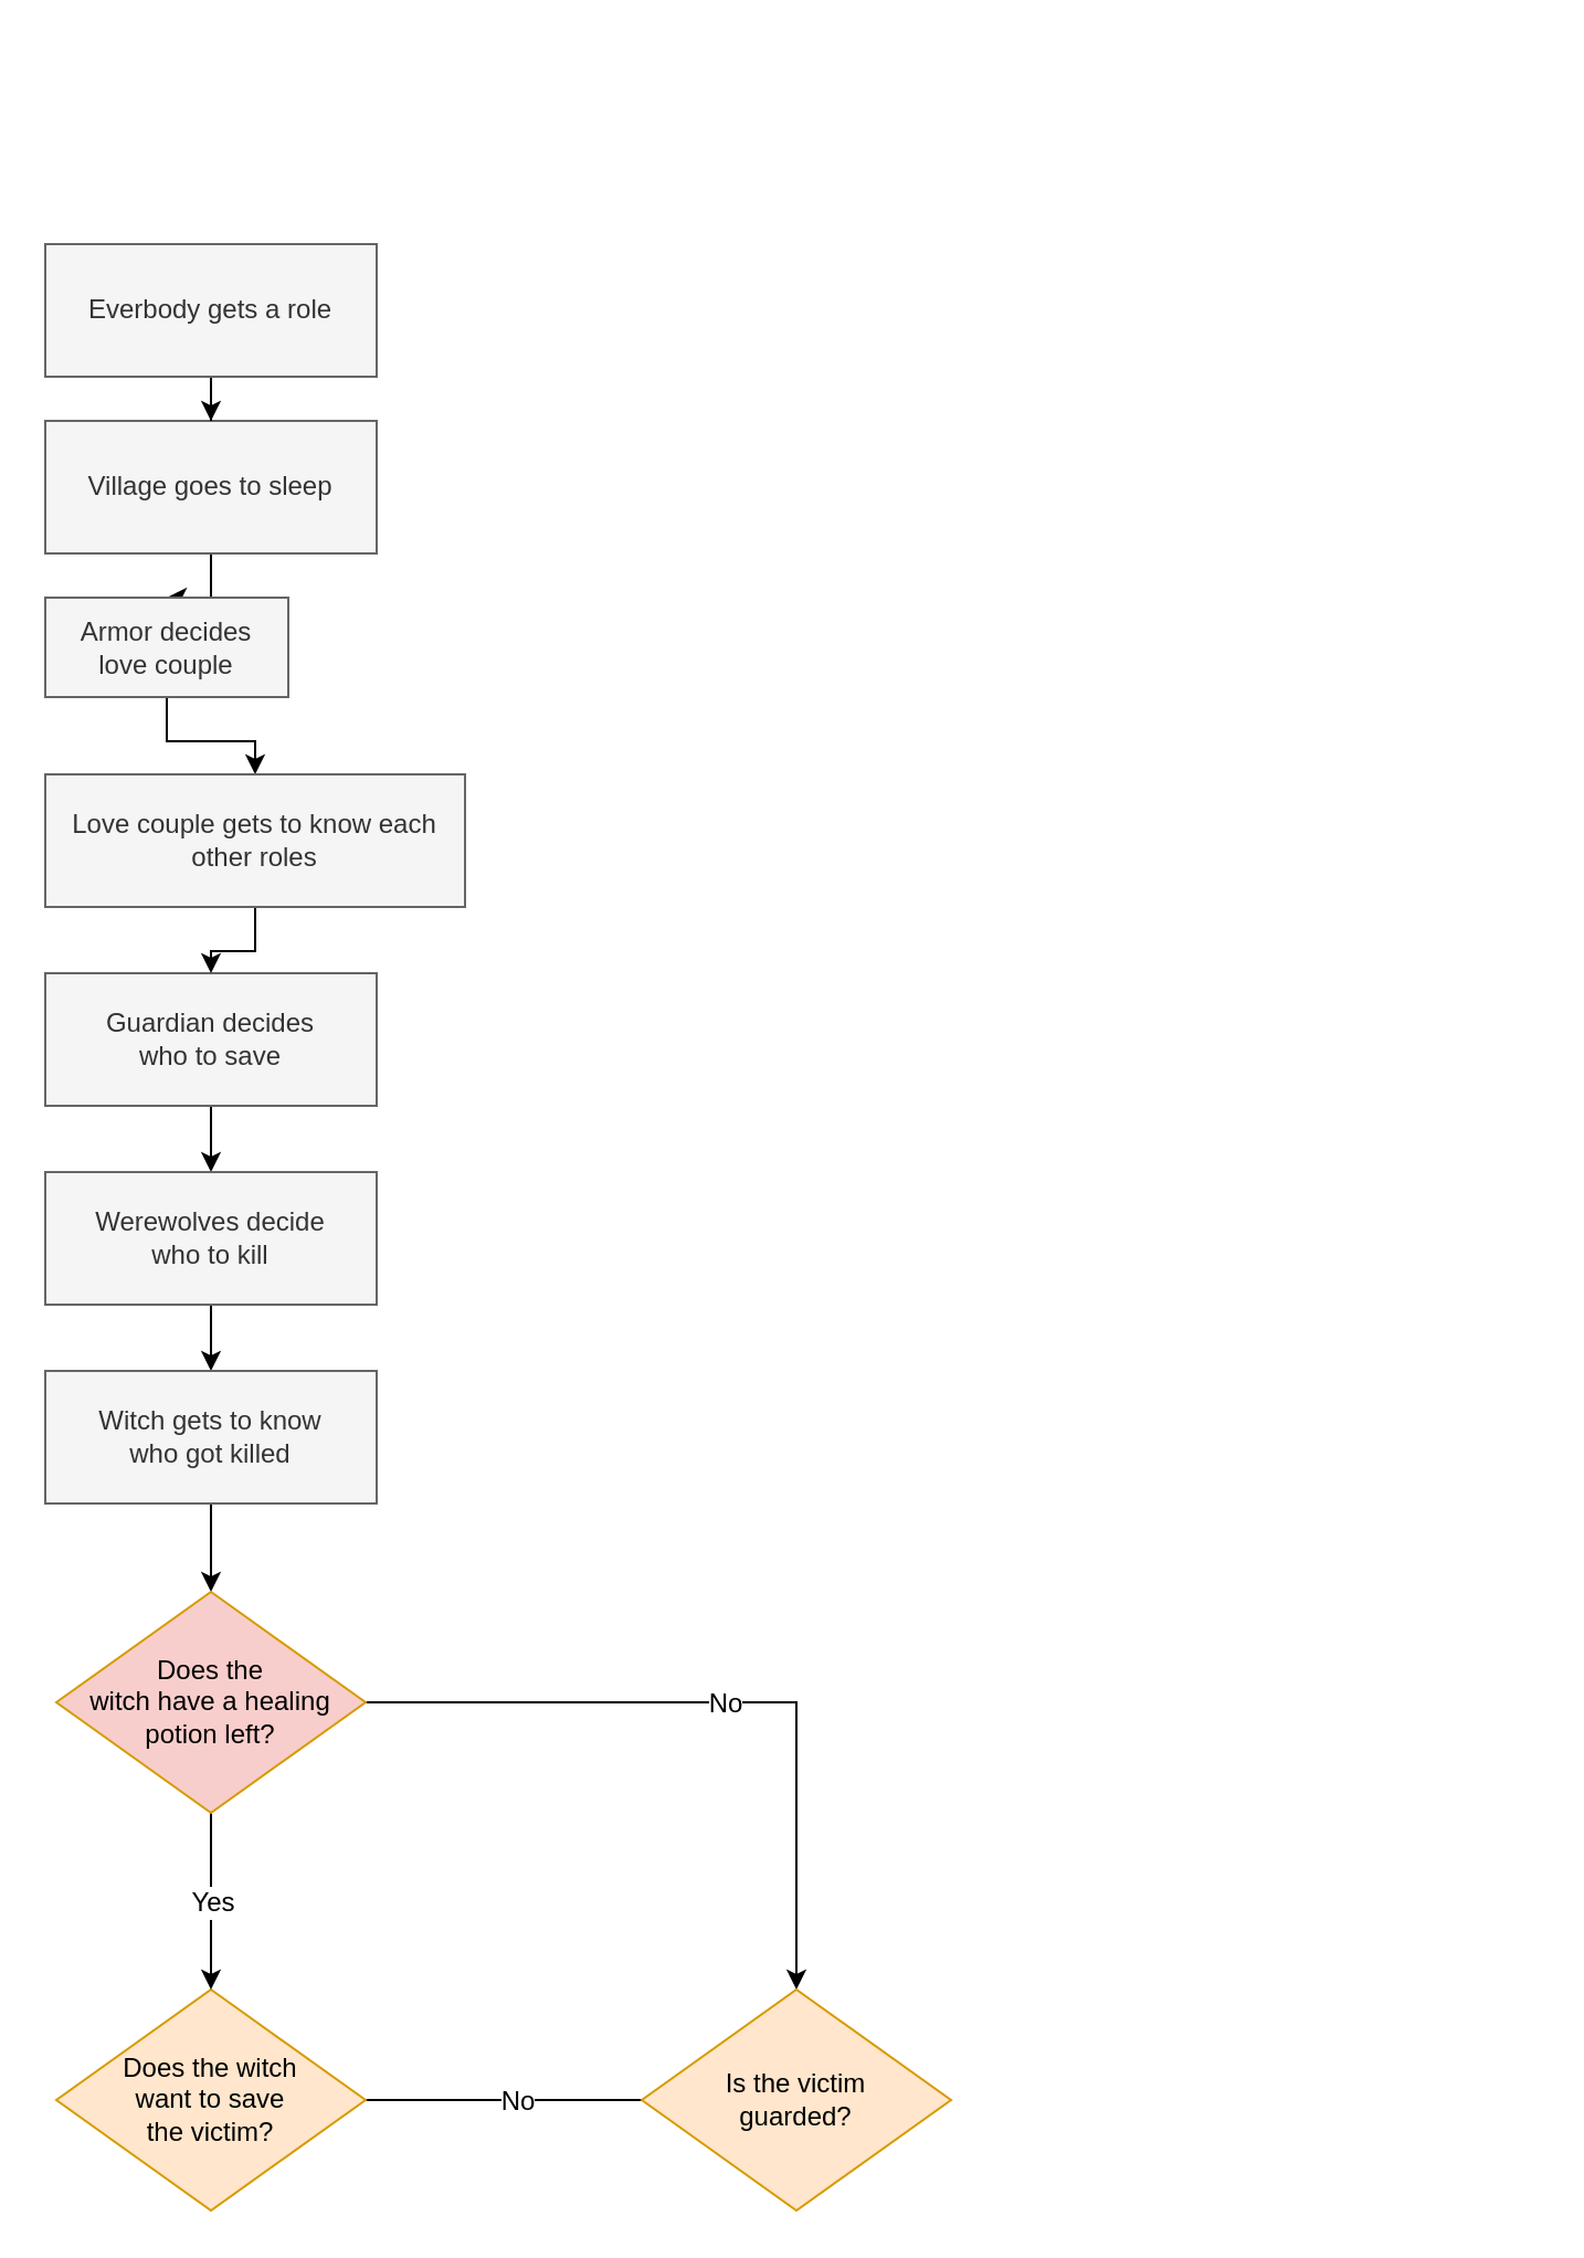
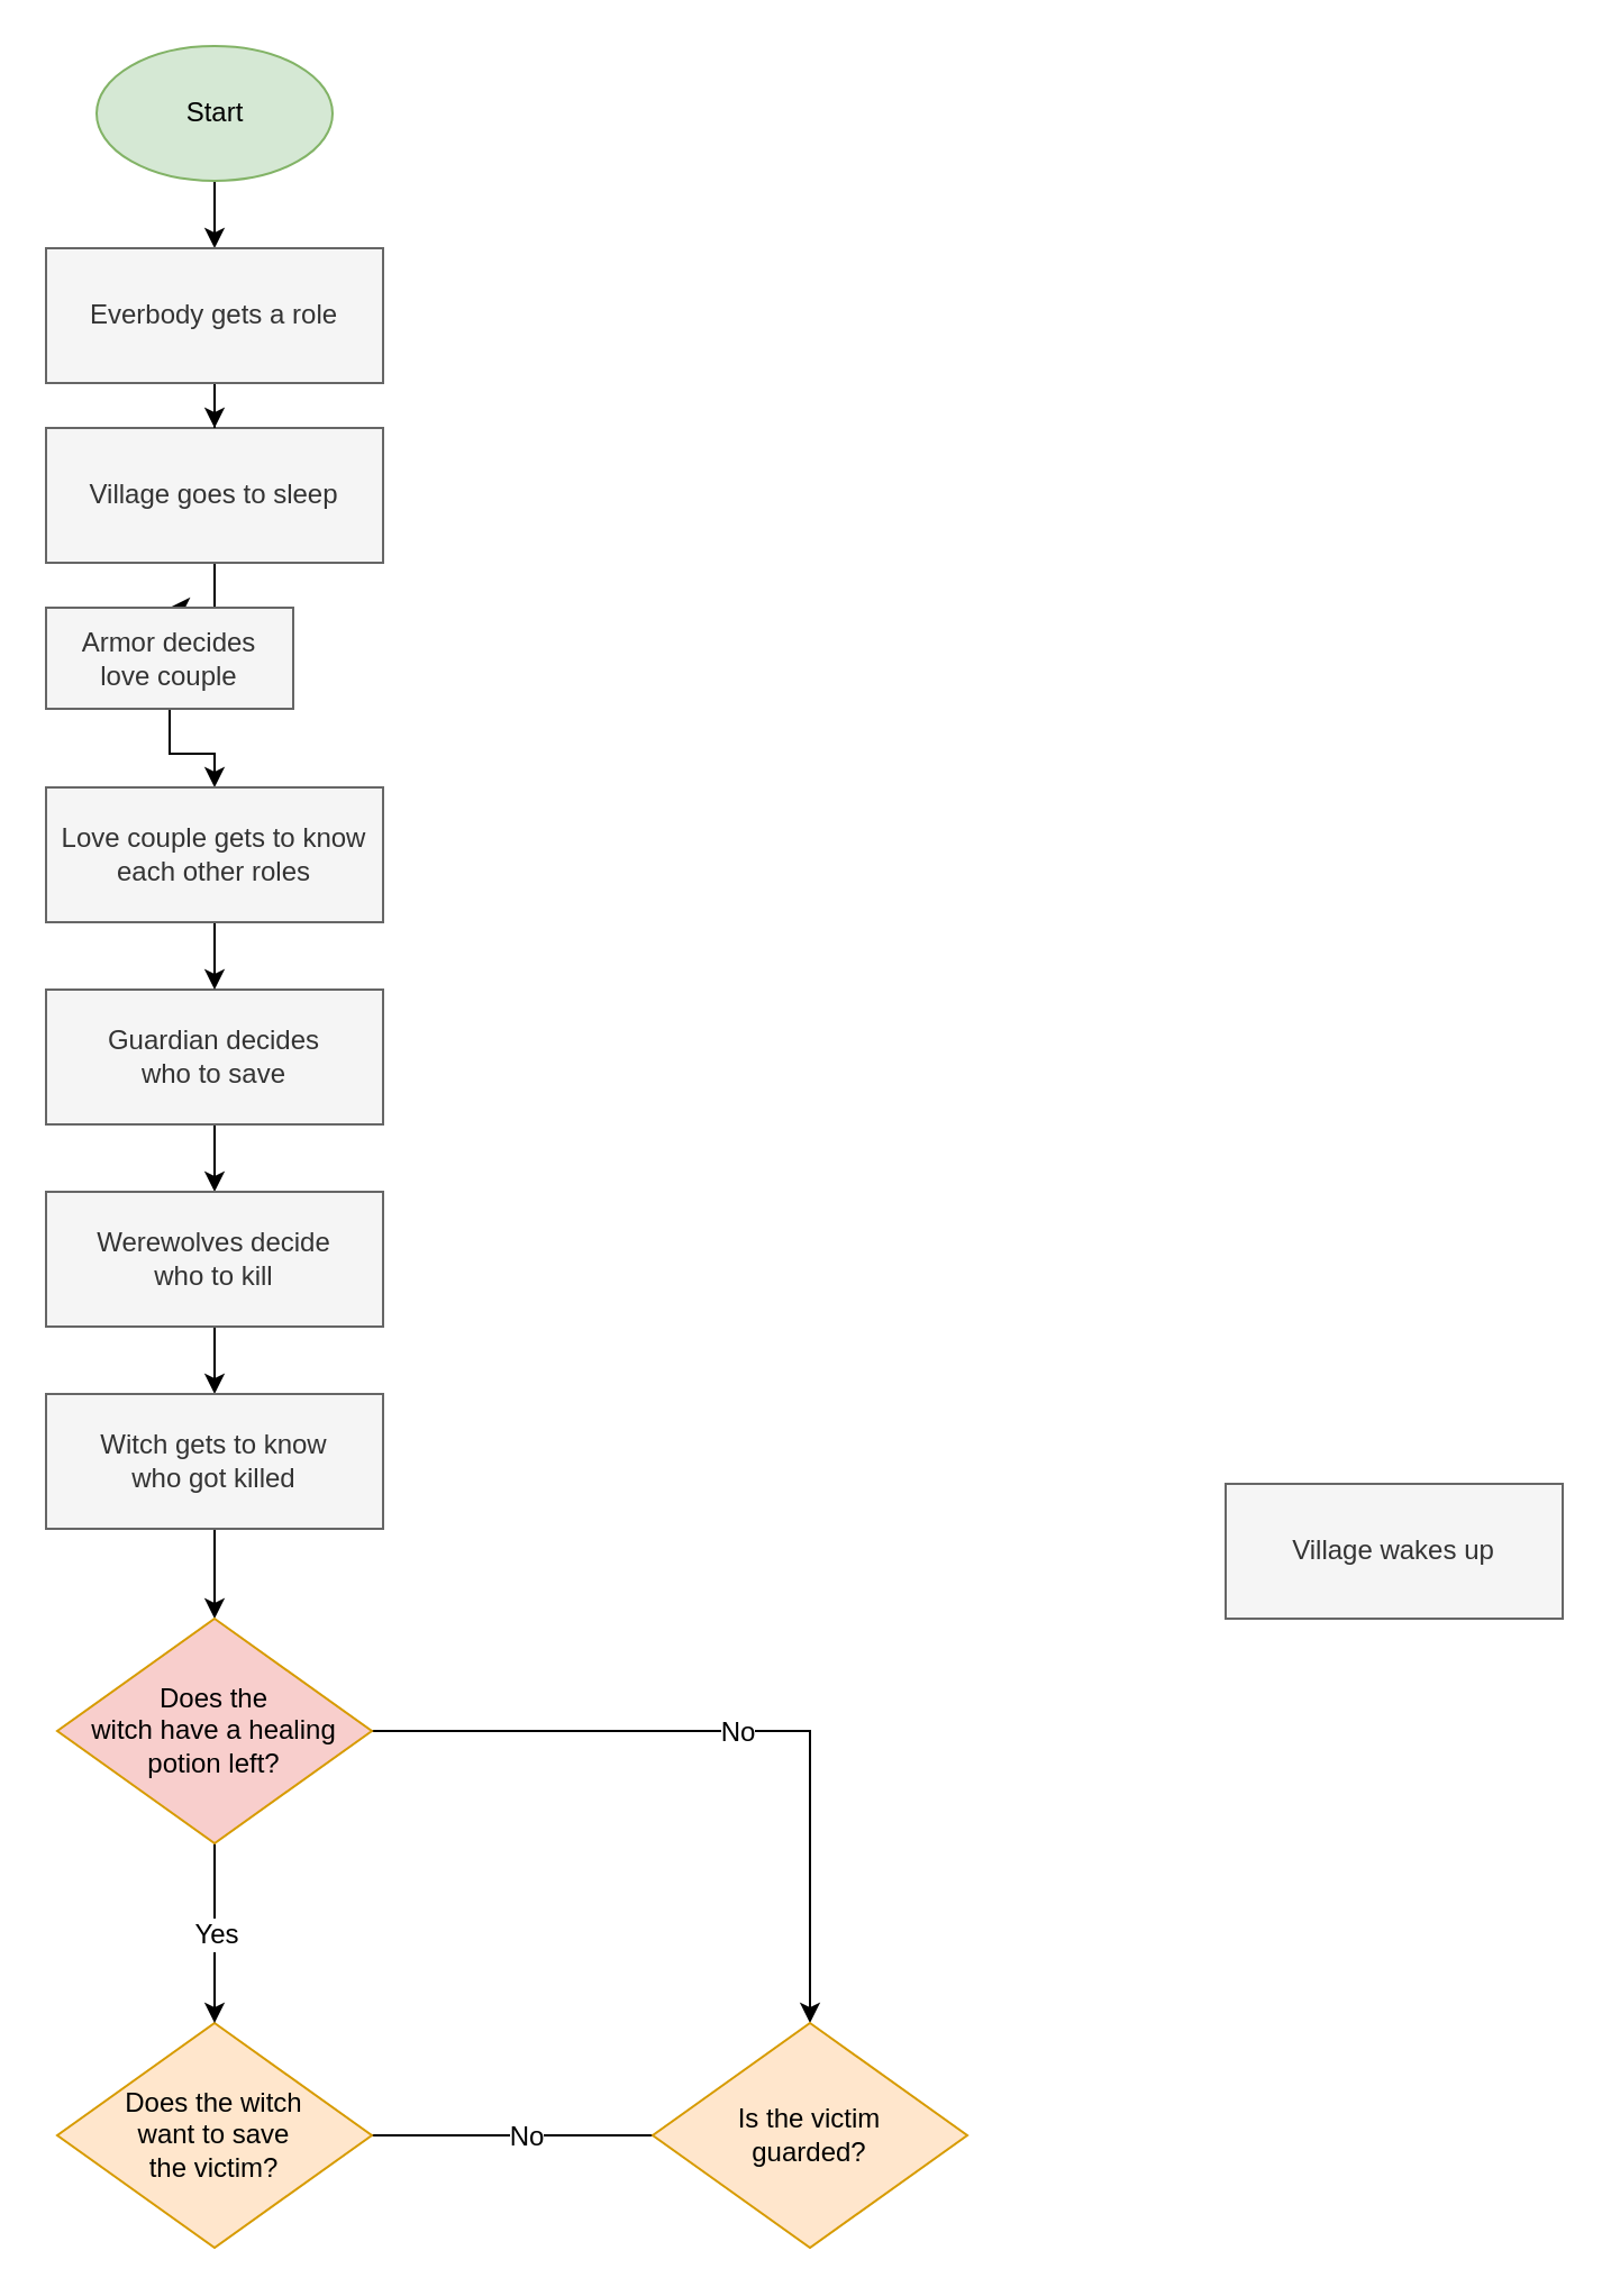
  <mxCell id="0" />
  <mxCell id="1" parent="0" />
  <mxCell id="2" style="edgeStyle=orthogonalEdgeStyle;rounded=0;orthogonalLoop=1;jettySize=auto;html=1;" edge="1" parent="1" source="3" target="6"><mxGeometry relative="1" as="geometry" /></mxCell>
  <mxCell id="3" value="Village goes to sleep" style="rounded=0;whiteSpace=wrap;html=1;fillColor=#f5f5f5;strokeColor=#666666;fontColor=#333333;" vertex="1" parent="1"><mxGeometry x="20" y="190" width="150" height="60" as="geometry" /></mxCell>
+ <mxCell id="4" value="Village wakes up" style="rounded=0;whiteSpace=wrap;html=1;fillColor=#f5f5f5;strokeColor=#666666;fontColor=#333333;" vertex="1" parent="1"><mxGeometry x="545" y="660" width="150" height="60" as="geometry" /></mxCell>
  <mxCell id="5" style="edgeStyle=orthogonalEdgeStyle;rounded=0;orthogonalLoop=1;jettySize=auto;html=1;" edge="1" parent="1" source="6" target="18"><mxGeometry relative="1" as="geometry" /></mxCell>
  <mxCell id="6" value="Armor decides &lt;br&gt;love couple" style="rounded=0;whiteSpace=wrap;html=1;fillColor=#f5f5f5;strokeColor=#666666;fontColor=#333333;" vertex="1" parent="1"><mxGeometry x="20" y="270" width="110" height="45" as="geometry" /></mxCell>
  <mxCell id="7" style="edgeStyle=orthogonalEdgeStyle;rounded=0;orthogonalLoop=1;jettySize=auto;html=1;fontSize=12;" edge="1" parent="1" source="8" target="10"><mxGeometry relative="1" as="geometry" /></mxCell>
  <mxCell id="8" value="Guardian decides&lt;br&gt;who to save" style="rounded=0;whiteSpace=wrap;html=1;fillColor=#f5f5f5;strokeColor=#666666;fontColor=#333333;" vertex="1" parent="1"><mxGeometry x="20" y="440" width="150" height="60" as="geometry" /></mxCell>
  <mxCell id="9" style="edgeStyle=orthogonalEdgeStyle;rounded=0;orthogonalLoop=1;jettySize=auto;html=1;fontSize=12;" edge="1" parent="1" source="10" target="12"><mxGeometry relative="1" as="geometry" /></mxCell>
  <mxCell id="10" value="Werewolves decide&lt;br&gt;who to kill" style="rounded=0;whiteSpace=wrap;html=1;fillColor=#f5f5f5;strokeColor=#666666;fontColor=#333333;" vertex="1" parent="1"><mxGeometry x="20" y="530" width="150" height="60" as="geometry" /></mxCell>
  <mxCell id="11" style="edgeStyle=orthogonalEdgeStyle;rounded=0;orthogonalLoop=1;jettySize=auto;html=1;entryX=0.5;entryY=0;entryDx=0;entryDy=0;fontSize=12;" edge="1" parent="1" source="12" target="26"><mxGeometry relative="1" as="geometry" /></mxCell>
  <mxCell id="12" value="Witch gets to know&lt;br&gt;who got killed" style="rounded=0;whiteSpace=wrap;html=1;fillColor=#f5f5f5;strokeColor=#666666;fontColor=#333333;" vertex="1" parent="1"><mxGeometry x="20" y="620" width="150" height="60" as="geometry" /></mxCell>
+ <mxCell id="13" style="edgeStyle=orthogonalEdgeStyle;rounded=0;orthogonalLoop=1;jettySize=auto;html=1;entryX=0.5;entryY=0;entryDx=0;entryDy=0;" edge="1" parent="1" source="14" target="16"><mxGeometry relative="1" as="geometry" /></mxCell>
+ <mxCell id="14" value="&lt;font color=&quot;#000000&quot;&gt;Start&lt;/font&gt;" style="ellipse;whiteSpace=wrap;html=1;fillColor=#d5e8d4;strokeColor=#82b366;" vertex="1" parent="1"><mxGeometry x="42.5" y="20" width="105" height="60" as="geometry" /></mxCell>
  <mxCell id="15" style="edgeStyle=orthogonalEdgeStyle;rounded=0;orthogonalLoop=1;jettySize=auto;html=1;" edge="1" parent="1" source="16" target="3"><mxGeometry relative="1" as="geometry" /></mxCell>
  <mxCell id="16" value="Everbody gets a role" style="rounded=0;whiteSpace=wrap;html=1;fillColor=#f5f5f5;strokeColor=#666666;fontColor=#333333;" vertex="1" parent="1"><mxGeometry x="20" y="110" width="150" height="60" as="geometry" /></mxCell>
  <mxCell id="17" style="edgeStyle=orthogonalEdgeStyle;rounded=0;orthogonalLoop=1;jettySize=auto;html=1;entryX=0.5;entryY=0;entryDx=0;entryDy=0;" edge="1" parent="1" source="18" target="8"><mxGeometry relative="1" as="geometry" /></mxCell>
- <mxCell id="18" value="Love couple gets to know each other roles" style="rounded=0;whiteSpace=wrap;html=1;fillColor=#f5f5f5;strokeColor=#666666;fontColor=#333333;" vertex="1" parent="1"><mxGeometry x="20" y="350" width="190" height="60" as="geometry" /></mxCell>
+ <mxCell id="18" value="Love couple gets to know each other roles" style="rounded=0;whiteSpace=wrap;html=1;fillColor=#f5f5f5;strokeColor=#666666;fontColor=#333333;" vertex="1" parent="1"><mxGeometry x="20" y="350" width="150" height="60" as="geometry" /></mxCell>
  <mxCell id="19" style="edgeStyle=orthogonalEdgeStyle;rounded=0;orthogonalLoop=1;jettySize=auto;html=1;entryX=0;entryY=0.5;entryDx=0;entryDy=0;fontSize=12;endArrow=none;" edge="1" parent="1" source="21" target="27"><mxGeometry relative="1" as="geometry" /></mxCell>
  <mxCell id="20" value="No" style="edgeLabel;html=1;align=center;verticalAlign=middle;resizable=0;points=[];fontSize=12;" vertex="1" connectable="0" parent="19"><mxGeometry x="0.17" y="2" relative="1" as="geometry"><mxPoint x="-4.2" y="2" as="offset" /></mxGeometry></mxCell>
  <mxCell id="21" value="&lt;font color=&quot;#000000&quot; style=&quot;font-size: 12px&quot;&gt;Does the witch &lt;br&gt;want to save &lt;br&gt;the victim?&lt;/font&gt;" style="rhombus;html=1;fillColor=#ffe6cc;strokeColor=#d79b00;fontSize=12;labelBackgroundColor=none;labelBorderColor=none;whiteSpace=wrap;" vertex="1" parent="1"><mxGeometry x="25" y="900" width="140" height="100" as="geometry" /></mxCell>
  <mxCell id="22" style="edgeStyle=orthogonalEdgeStyle;rounded=0;orthogonalLoop=1;jettySize=auto;html=1;entryX=0.5;entryY=0;entryDx=0;entryDy=0;fontSize=12;" edge="1" parent="1" source="26" target="21"><mxGeometry relative="1" as="geometry" /></mxCell>
  <mxCell id="23" value="Yes" style="edgeLabel;html=1;align=center;verticalAlign=middle;resizable=0;points=[];fontSize=12;" vertex="1" connectable="0" parent="22"><mxGeometry x="-0.207" y="1" relative="1" as="geometry"><mxPoint x="-1" y="8" as="offset" /></mxGeometry></mxCell>
  <mxCell id="24" style="edgeStyle=orthogonalEdgeStyle;rounded=0;orthogonalLoop=1;jettySize=auto;html=1;fontSize=12;entryX=0.5;entryY=0;entryDx=0;entryDy=0;" edge="1" parent="1" source="26" target="27"><mxGeometry relative="1" as="geometry"><mxPoint x="280" y="770" as="targetPoint" /></mxGeometry></mxCell>
  <mxCell id="25" value="No" style="edgeLabel;html=1;align=center;verticalAlign=middle;resizable=0;points=[];fontSize=12;" vertex="1" connectable="0" parent="24"><mxGeometry x="0.235" relative="1" as="geometry"><mxPoint x="-32.71" y="-5.64" as="offset" /></mxGeometry></mxCell>
  <mxCell id="26" value="&lt;font color=&quot;#000000&quot; style=&quot;font-size: 12px&quot;&gt;Does the &lt;br&gt;witch have a healing &lt;br&gt;potion left?&lt;br&gt;&lt;/font&gt;" style="rhombus;html=1;fillColor=#f8cecc;strokeColor=#d79b00;fontSize=12;labelBackgroundColor=none;labelBorderColor=none;whiteSpace=wrap;" vertex="1" parent="1"><mxGeometry x="25" y="720" width="140" height="100" as="geometry" /></mxCell>
  <mxCell id="27" value="&lt;font color=&quot;#000000&quot; style=&quot;font-size: 12px&quot;&gt;Is the victim &lt;br&gt;guarded?&lt;br&gt;&lt;/font&gt;" style="rhombus;html=1;fillColor=#ffe6cc;strokeColor=#d79b00;fontSize=12;labelBackgroundColor=none;labelBorderColor=none;whiteSpace=wrap;" vertex="1" parent="1"><mxGeometry x="290" y="900" width="140" height="100" as="geometry" /></mxCell>
